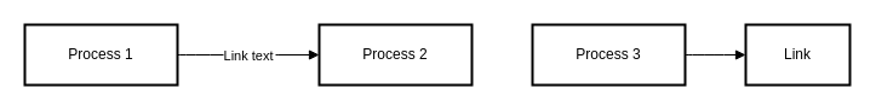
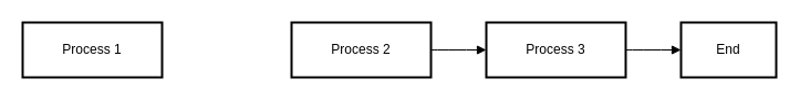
  <mxCell id="0" />
  <mxCell id="1" parent="0" />
  <mxCell id="2" value="Process 1" style="whiteSpace=wrap;strokeWidth=2;" parent="1" vertex="1"><mxGeometry x="20" y="20" width="126" height="50" as="geometry" /></mxCell>
  <mxCell id="3" value="Process 2" style="whiteSpace=wrap;strokeWidth=2;" parent="1" vertex="1"><mxGeometry x="263" y="20" width="126" height="50" as="geometry" /></mxCell>
  <mxCell id="4" value="Process 3" style="whiteSpace=wrap;strokeWidth=2;" parent="1" vertex="1"><mxGeometry x="439" y="20" width="126" height="50" as="geometry" /></mxCell>
- <mxCell id="5" value="Link" style="whiteSpace=wrap;strokeWidth=2;" parent="1" vertex="1"><mxGeometry x="615" y="20" width="86" height="50" as="geometry" /></mxCell>
- <mxCell id="6" value="Link text" style="curved=1;startArrow=none;endArrow=block;exitX=1;exitY=0.5;entryX=0;entryY=0.5;" parent="1" source="2" target="3" edge="1"><mxGeometry relative="1" as="geometry"><Array as="points" /></mxGeometry></mxCell>
+ <mxCell id="5" value="End" style="whiteSpace=wrap;strokeWidth=2;" parent="1" vertex="1"><mxGeometry x="615" y="20" width="86" height="50" as="geometry" /></mxCell>
+ <mxCell id="7" value="" style="curved=1;startArrow=none;endArrow=block;exitX=1;exitY=0.5;entryX=0;entryY=0.5;" parent="1" source="3" target="4" edge="1"><mxGeometry relative="1" as="geometry"><Array as="points" /></mxGeometry></mxCell>
  <mxCell id="8" value="" style="curved=1;startArrow=none;endArrow=block;exitX=1;exitY=0.5;entryX=0;entryY=0.5;" parent="1" source="4" target="5" edge="1"><mxGeometry relative="1" as="geometry"><Array as="points" /></mxGeometry></mxCell>
